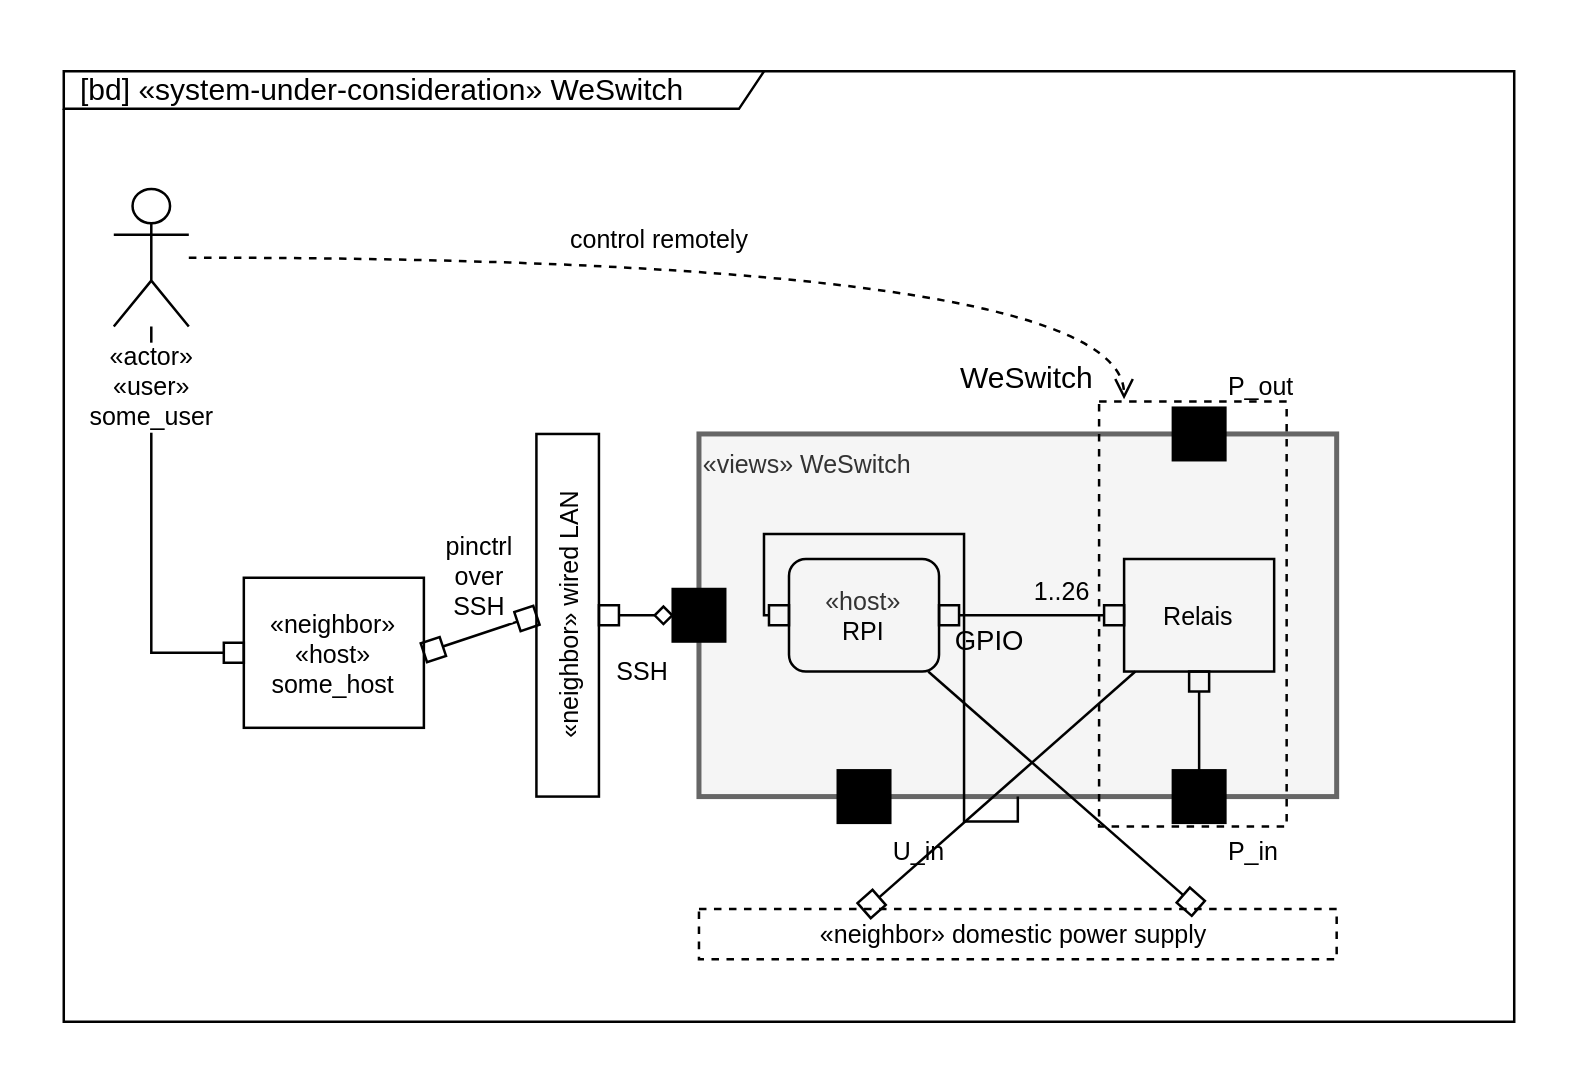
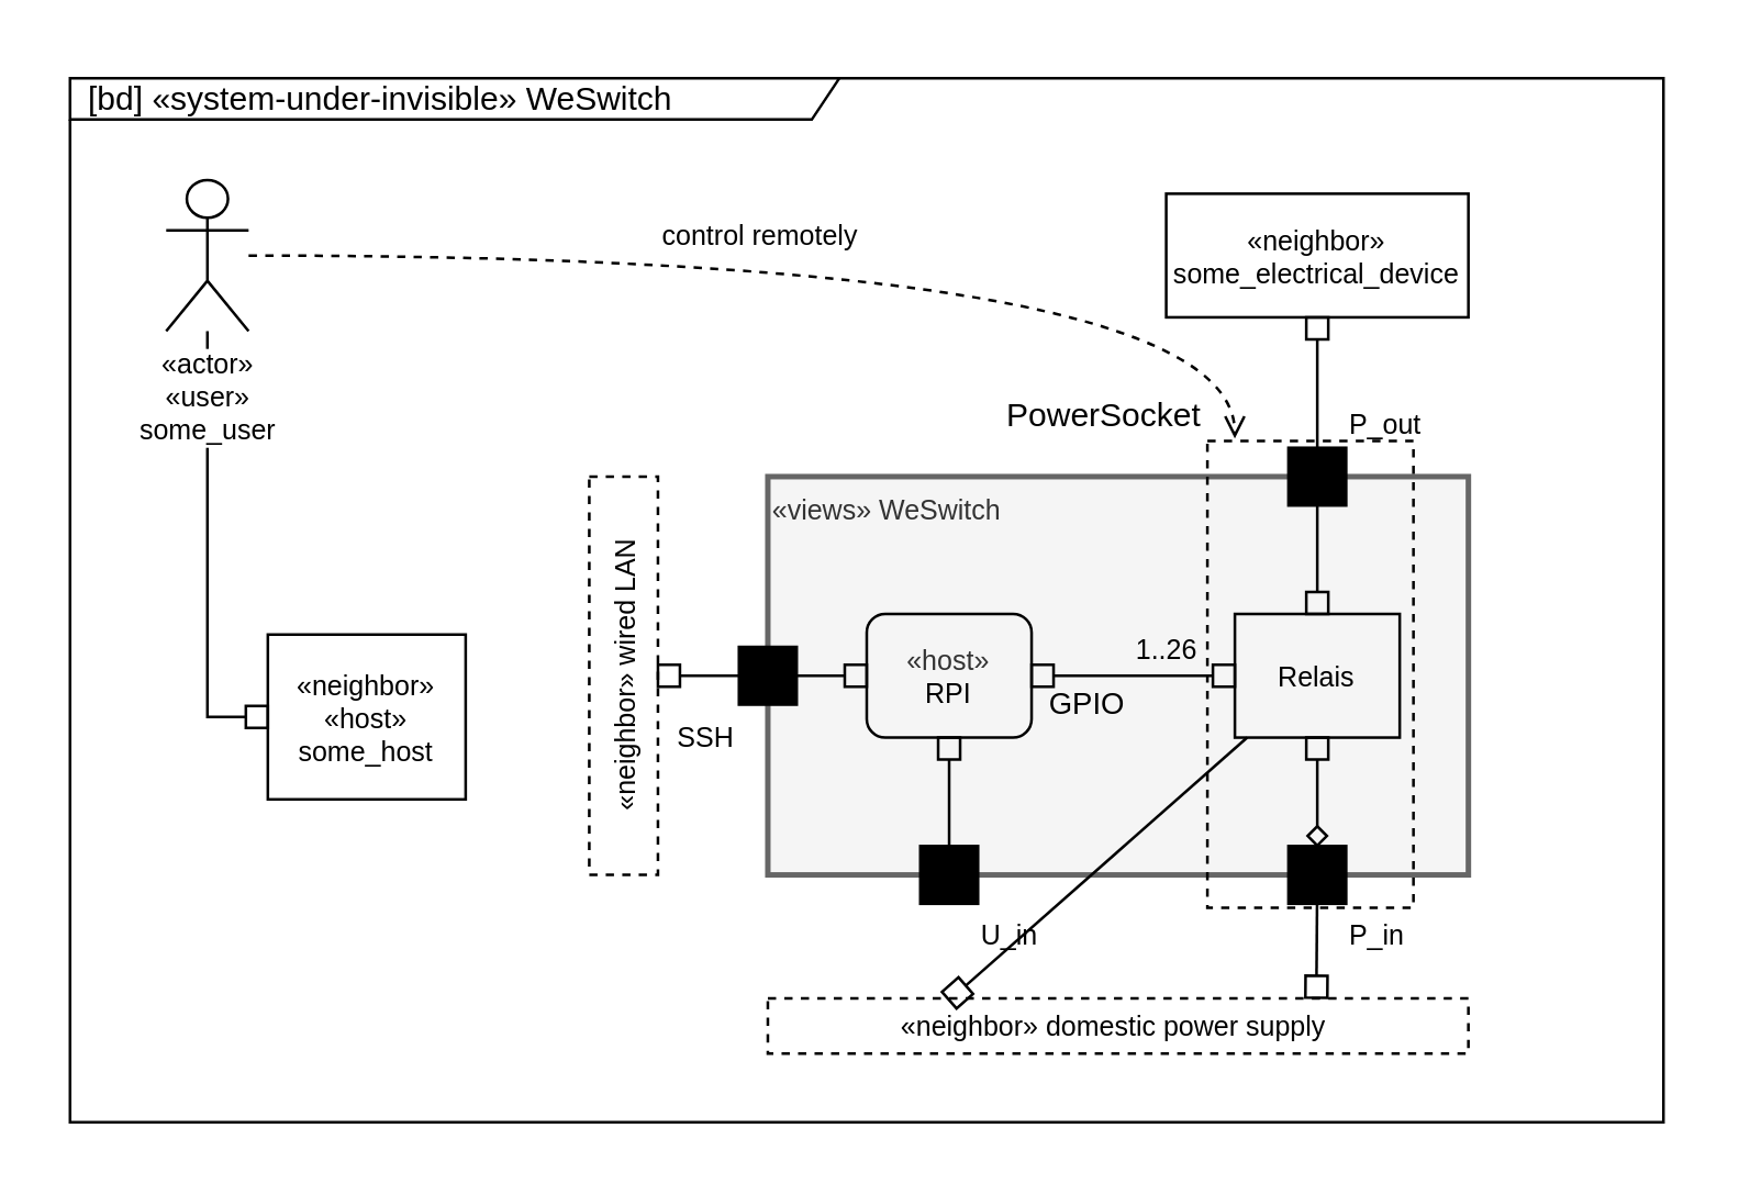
  <mxCell id="0" />
  <mxCell id="1" value="page_frame (invisible)" style="locked=1;" parent="0" />
  <mxCell id="2" value="" style="rounded=0;whiteSpace=wrap;html=1;fillColor=none;strokeColor=none;" parent="1" vertex="1"><mxGeometry x="20" y="20" width="595" height="393" as="geometry" /></mxCell>
  <mxCell id="3" value="diagram_frame" style="locked=1;" parent="0" />
- <mxCell id="4" value="[bd] «system-under-consideration» WeSwitch" style="shape=umlFrame;whiteSpace=wrap;html=1;width=280;height=15;boundedLbl=1;verticalAlign=middle;align=left;spacingLeft=5;fillColor=none;" parent="3" vertex="1"><mxGeometry x="25" y="28" width="580" height="380" as="geometry" /></mxCell>
+ <mxCell id="4" value="[bd] «system-under-invisible» WeSwitch" style="shape=umlFrame;whiteSpace=wrap;html=1;width=280;height=15;boundedLbl=1;verticalAlign=middle;align=left;spacingLeft=5;fillColor=none;" parent="3" vertex="1"><mxGeometry x="25" y="28" width="580" height="380" as="geometry" /></mxCell>
  <mxCell id="5" value="views" style="locked=1;" parent="0" />
  <mxCell id="6" value="system_under_consideration_inner_elements_boundary" style="locked=1;" parent="0" />
  <mxCell id="7" value="«views» WeSwitch" style="rounded=0;whiteSpace=wrap;html=1;fillColor=#f5f5f5;strokeWidth=2;align=left;verticalAlign=top;fontColor=#333333;strokeColor=#666666;fontSize=10;" parent="6" vertex="1"><mxGeometry x="279" y="173" width="255" height="145" as="geometry" /></mxCell>
  <mxCell id="8" value="&lt;span style=&quot;background-color: rgb(255, 255, 255); font-size: 10px;&quot;&gt;P_out&lt;/span&gt;" style="rounded=0;whiteSpace=wrap;html=1;strokeWidth=2;fillColor=#000000;verticalAlign=bottom;align=left;labelPosition=right;verticalLabelPosition=top;fontSize=10;" parent="6" vertex="1"><mxGeometry x="469" y="163" width="20" height="20" as="geometry" /></mxCell>
  <mxCell id="9" value="P_in" style="rounded=0;whiteSpace=wrap;html=1;strokeWidth=2;fillColor=#000000;verticalAlign=top;align=left;labelPosition=right;verticalLabelPosition=bottom;fontSize=10;" parent="6" vertex="1"><mxGeometry x="469" y="308" width="20" height="20" as="geometry" /></mxCell>
  <mxCell id="10" value="U_in&lt;br style=&quot;font-size: 10px;&quot;&gt;" style="rounded=0;whiteSpace=wrap;html=1;strokeWidth=2;fillColor=#000000;labelPosition=right;verticalLabelPosition=bottom;align=left;verticalAlign=top;fontSize=10;" parent="6" vertex="1"><mxGeometry x="335" y="308" width="20" height="20" as="geometry" /></mxCell>
  <mxCell id="11" value="SSH" style="rounded=0;whiteSpace=wrap;html=1;strokeWidth=2;fillColor=#000000;labelPosition=left;verticalLabelPosition=bottom;align=right;verticalAlign=top;fontSize=10;" parent="6" vertex="1"><mxGeometry x="269" y="235.5" width="20" height="20" as="geometry" /></mxCell>
- <mxCell id="12" value="WeSwitch" style="rounded=0;whiteSpace=wrap;html=1;fillColor=none;dashed=1;align=right;verticalAlign=bottom;labelPosition=left;verticalLabelPosition=top;spacingBottom=0;spacingRight=0;" parent="6" vertex="1"><mxGeometry x="439" y="160" width="75" height="170" as="geometry" /></mxCell>
+ <mxCell id="12" value="PowerSocket" style="rounded=0;whiteSpace=wrap;html=1;fillColor=none;dashed=1;align=right;verticalAlign=bottom;labelPosition=left;verticalLabelPosition=top;spacingBottom=0;spacingRight=0;" parent="6" vertex="1"><mxGeometry x="439" y="160" width="75" height="170" as="geometry" /></mxCell>
  <mxCell id="13" value="system_under_consideration_inner_elements" style="locked=1;" parent="0" />
  <mxCell id="14" value="1..26" style="edgeStyle=orthogonalEdgeStyle;rounded=0;html=1;entryX=0;entryY=0.5;entryDx=0;entryDy=0;startArrow=box;startFill=0;endArrow=box;endFill=0;elbow=vertical;fontSize=10;labelBackgroundColor=none;exitX=1;exitY=0.5;exitDx=0;exitDy=0;" parent="13" source="16" edge="1"><mxGeometry x="0.351" y="11" relative="1" as="geometry"><mxPoint x="394" y="246" as="sourcePoint" /><mxPoint x="449" y="245.5" as="targetPoint" /><Array as="points" /><mxPoint y="1" as="offset" /></mxGeometry></mxCell>
  <mxCell id="15" value="GPIO" style="edgeLabel;html=1;align=center;verticalAlign=middle;resizable=0;points=[];labelBackgroundColor=none;" parent="14" vertex="1" connectable="0"><mxGeometry x="-0.2" y="1" relative="1" as="geometry"><mxPoint x="-11" y="11" as="offset" /></mxGeometry></mxCell>
  <mxCell id="16" value="&lt;span style=&quot;color: rgb(51, 51, 51); text-align: left;&quot;&gt;&amp;nbsp;«host»&amp;nbsp;&lt;/span&gt;&lt;br&gt;RPI" style="whiteSpace=wrap;html=1;fillColor=none;fontSize=10;rounded=1;" parent="13" vertex="1"><mxGeometry x="315" y="223" width="60" height="45" as="geometry" /></mxCell>
- <mxCell id="17" style="edgeStyle=orthogonalEdgeStyle;rounded=0;html=1;entryX=0.5;entryY=0;entryDx=0;entryDy=0;startArrow=box;startFill=0;endArrow=none;endFill=0;elbow=vertical;fontSize=10;" parent="13" source="18" target="9" edge="1"><mxGeometry relative="1" as="geometry" /></mxCell>
+ <mxCell id="17" style="edgeStyle=orthogonalEdgeStyle;rounded=0;html=1;entryX=0.5;entryY=0;entryDx=0;entryDy=0;startArrow=box;startFill=0;endArrow=diamond;endFill=0;elbow=vertical;fontSize=10;" parent="13" source="18" target="9" edge="1"><mxGeometry relative="1" as="geometry" /></mxCell>
  <mxCell id="18" value="Relais" style="rounded=0;whiteSpace=wrap;html=1;fillColor=none;fontSize=10;" parent="13" vertex="1"><mxGeometry x="449" y="223" width="60" height="45" as="geometry" /></mxCell>
- <mxCell id="20" style="edgeStyle=orthogonalEdgeStyle;rounded=0;html=1;startArrow=box;startFill=0;endArrow=none;endFill=0;elbow=vertical;exitX=0;exitY=0.5;exitDx=0;exitDy=0;fontSize=10;" parent="13" source="16" target="7" edge="1"><mxGeometry relative="1" as="geometry" /></mxCell>
+ <mxCell id="19" style="edgeStyle=orthogonalEdgeStyle;html=1;rounded=0;endArrow=none;endFill=0;startArrow=box;startFill=0;fontSize=10;" parent="13" source="16" target="10" edge="1"><mxGeometry relative="1" as="geometry" /></mxCell>
+ <mxCell id="20" style="edgeStyle=orthogonalEdgeStyle;rounded=0;html=1;startArrow=box;startFill=0;endArrow=none;endFill=0;elbow=vertical;exitX=0;exitY=0.5;exitDx=0;exitDy=0;fontSize=10;" parent="13" source="16" target="11" edge="1"><mxGeometry relative="1" as="geometry" /></mxCell>
+ <mxCell id="21" style="edgeStyle=orthogonalEdgeStyle;rounded=0;html=1;startArrow=box;startFill=0;endArrow=none;endFill=0;elbow=vertical;entryX=0.5;entryY=1;entryDx=0;entryDy=0;fontSize=10;" parent="13" source="18" target="8" edge="1"><mxGeometry relative="1" as="geometry" /></mxCell>
  <mxCell id="22" value="neighbor_systems" style="locked=1;" parent="0" />
+ <mxCell id="23" value="«neighbor»&lt;br style=&quot;font-size: 10px;&quot;&gt;some_electrical_device" style="rounded=0;whiteSpace=wrap;html=1;fillColor=none;verticalAlign=middle;fontSize=10;" parent="22" vertex="1"><mxGeometry x="424" y="70" width="110" height="45" as="geometry" /></mxCell>
+ <mxCell id="24" style="edgeStyle=none;html=1;entryX=0.5;entryY=1;entryDx=0;entryDy=0;endArrow=box;endFill=0;exitX=0.5;exitY=0;exitDx=0;exitDy=0;fontSize=10;" parent="22" source="8" target="23" edge="1"><mxGeometry relative="1" as="geometry"><mxPoint x="479" y="118" as="targetPoint" /></mxGeometry></mxCell>
  <mxCell id="25" value="&lt;font style=&quot;font-size: 10px;&quot;&gt;«neighbor»&lt;br style=&quot;font-size: 10px;&quot;&gt;«host»&lt;br&gt;some_host&lt;br&gt;&lt;/font&gt;" style="rounded=0;whiteSpace=wrap;html=1;fillColor=none;verticalAlign=middle;fontSize=10;" parent="22" vertex="1"><mxGeometry x="97" y="230.5" width="72" height="60" as="geometry" /></mxCell>
- <mxCell id="26" style="edgeStyle=none;html=1;entryX=0;entryY=0.5;entryDx=0;entryDy=0;startArrow=box;startFill=0;endArrow=box;endFill=0;exitX=1;exitY=0.5;exitDx=0;exitDy=0;fontSize=10;" parent="22" source="25" target="34" edge="1"><mxGeometry relative="1" as="geometry"><mxPoint x="235" y="240.935" as="sourcePoint" /></mxGeometry></mxCell>
- <mxCell id="27" value="pinctrl&lt;br&gt;over&lt;br&gt;SSH" style="edgeLabel;html=1;align=center;verticalAlign=middle;resizable=0;points=[];fontSize=10;" parent="26" vertex="1" connectable="0"><mxGeometry x="-0.144" relative="1" as="geometry"><mxPoint x="3" y="-25" as="offset" /></mxGeometry></mxCell>
  <mxCell id="28" style="edgeStyle=orthogonalEdgeStyle;html=1;startArrow=box;startFill=0;endArrow=none;endFill=0;rounded=0;exitX=0;exitY=0.5;exitDx=0;exitDy=0;fontSize=10;" parent="22" source="25" target="31" edge="1"><mxGeometry relative="1" as="geometry" /></mxCell>
  <mxCell id="29" style="edgeStyle=orthogonalEdgeStyle;html=1;entryX=0.133;entryY=-0.005;entryDx=0;entryDy=0;fontSize=10;startArrow=none;startFill=0;endArrow=open;endFill=0;dashed=1;elbow=vertical;curved=1;entryPerimeter=0;" parent="22" source="31" target="12" edge="1"><mxGeometry relative="1" as="geometry" /></mxCell>
  <mxCell id="30" value="control remotely" style="edgeLabel;html=1;align=center;verticalAlign=middle;resizable=0;points=[];fontSize=10;labelBackgroundColor=none;" parent="29" vertex="1" connectable="0"><mxGeometry x="-0.169" y="2" relative="1" as="geometry"><mxPoint x="8" y="-6" as="offset" /></mxGeometry></mxCell>
- <mxCell id="31" value="«actor»&lt;br&gt;«user»&lt;br&gt;some_user" style="shape=umlActor;verticalLabelPosition=bottom;verticalAlign=top;html=1;outlineConnect=0;fillColor=none;fontSize=10;labelBackgroundColor=default;" parent="22" vertex="1"><mxGeometry x="45" y="75" width="30" height="55" as="geometry" /></mxCell>
+ <mxCell id="31" value="«actor»&lt;br&gt;«user»&lt;br&gt;some_user" style="shape=umlActor;verticalLabelPosition=bottom;verticalAlign=top;html=1;outlineConnect=0;fillColor=none;fontSize=10;labelBackgroundColor=default;" parent="22" vertex="1"><mxGeometry x="60" y="65" width="30" height="55" as="geometry" /></mxCell>
  <mxCell id="32" value="«neighbor»&amp;nbsp;domestic power supply&amp;nbsp;" style="rounded=0;whiteSpace=wrap;html=1;fillColor=none;verticalAlign=middle;points=[[0,0,0,0,0],[0,0.25,0,0,0],[0,0.5,0,0,0],[0,0.75,0,0,0],[0,1,0,0,0],[0.25,1,0,0,0],[0.31,0,0,0,0],[0.5,0,0,0,0],[0.5,1,0,0,0],[0.75,1,0,0,0],[0.79,0,0,0,0],[1,0,0,0,0],[1,0.25,0,0,0],[1,0.5,0,0,0],[1,0.75,0,0,0],[1,1,0,0,0]];fontSize=10;dashed=1;" parent="22" vertex="1"><mxGeometry x="279" y="363" width="255" height="20" as="geometry" /></mxCell>
- <mxCell id="33" style="edgeStyle=none;html=1;entryX=0;entryY=0.5;entryDx=0;entryDy=0;startArrow=box;startFill=0;endArrow=diamond;endFill=0;fontSize=10;" parent="22" source="34" target="11" edge="1"><mxGeometry relative="1" as="geometry" /></mxCell>
- <mxCell id="34" value="«neighbor» wired LAN" style="rounded=0;whiteSpace=wrap;html=1;fillColor=none;verticalAlign=middle;horizontal=0;fontSize=10;" parent="22" vertex="1"><mxGeometry x="214" y="173" width="25" height="145" as="geometry" /></mxCell>
+ <mxCell id="33" style="edgeStyle=none;html=1;entryX=0;entryY=0.5;entryDx=0;entryDy=0;startArrow=box;startFill=0;endArrow=none;endFill=0;fontSize=10;" parent="22" source="34" target="11" edge="1"><mxGeometry relative="1" as="geometry" /></mxCell>
+ <mxCell id="34" value="«neighbor» wired LAN" style="rounded=0;whiteSpace=wrap;html=1;fillColor=none;verticalAlign=middle;horizontal=0;fontSize=10;dashed=1;" parent="22" vertex="1"><mxGeometry x="214" y="173" width="25" height="145" as="geometry" /></mxCell>
  <mxCell id="35" style="edgeStyle=none;html=1;startArrow=box;startFill=0;endArrow=none;endFill=0;exitX=0.259;exitY=0.03;exitDx=0;exitDy=0;exitPerimeter=0;fontSize=10;" parent="22" source="32" target="18" edge="1"><mxGeometry relative="1" as="geometry" /></mxCell>
- <mxCell id="36" style="edgeStyle=none;html=1;startArrow=box;startFill=0;endArrow=none;endFill=0;exitX=0.783;exitY=-0.016;exitDx=0;exitDy=0;exitPerimeter=0;fontSize=10;" parent="22" source="32" target="16" edge="1"><mxGeometry relative="1" as="geometry" /></mxCell>
+ <mxCell id="36" style="edgeStyle=none;html=1;startArrow=box;startFill=0;endArrow=none;endFill=0;exitX=0.783;exitY=-0.016;exitDx=0;exitDy=0;exitPerimeter=0;fontSize=10;" parent="22" source="32" target="9" edge="1"><mxGeometry relative="1" as="geometry" /></mxCell>
